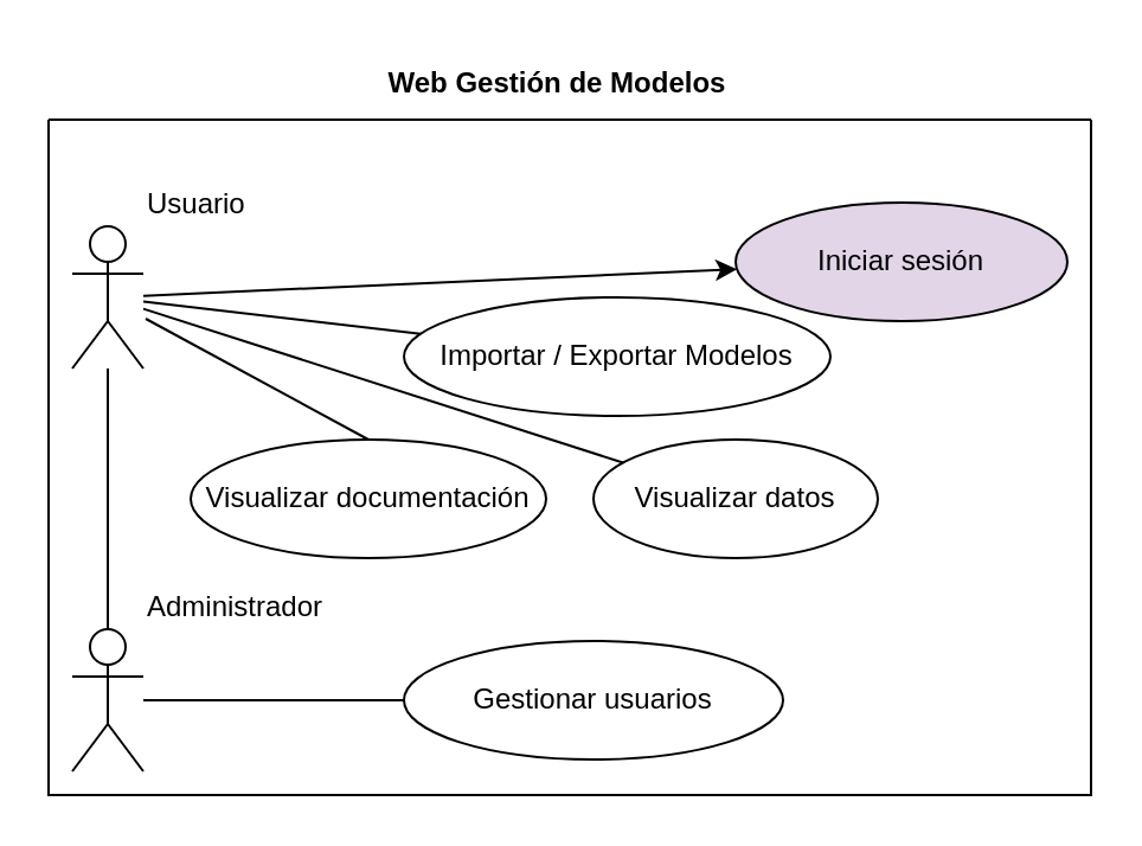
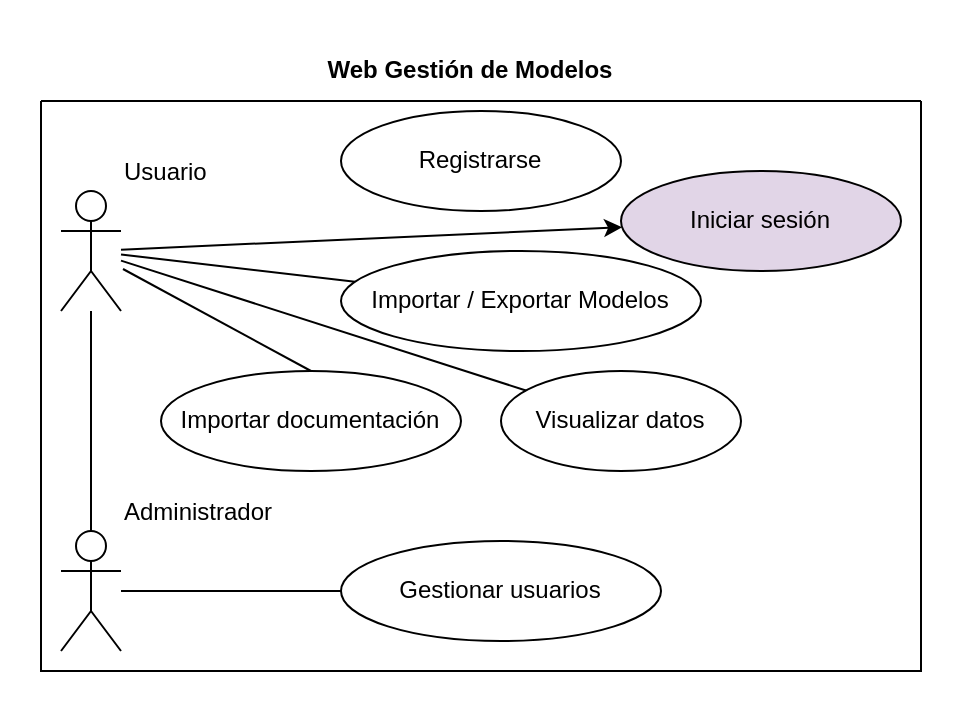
  <mxCell id="0" />
  <mxCell id="1" parent="0" />
  <mxCell id="2" value="Usuario" style="shape=umlActor;verticalLabelPosition=top;verticalAlign=bottom;labelPosition=right;align=left;" parent="1" vertex="1"><mxGeometry x="30" y="95" width="30" height="60" as="geometry" /></mxCell>
  <mxCell id="3" value="Administrador" style="shape=umlActor;verticalLabelPosition=top;verticalAlign=bottom;labelPosition=right;align=left;" parent="1" vertex="1"><mxGeometry x="30" y="265" width="30" height="60" as="geometry" /></mxCell>
+ <mxCell id="4" value="Registrarse" style="ellipse;whiteSpace=wrap;html=1;" parent="1" vertex="1"><mxGeometry x="170" y="55" width="140" height="50" as="geometry" /></mxCell>
  <mxCell id="5" value="Iniciar sesión" style="ellipse;whiteSpace=wrap;html=1;fillColor=#e1d5e7;" parent="1" vertex="1"><mxGeometry x="310" y="85" width="140" height="50" as="geometry" /></mxCell>
  <mxCell id="6" value="Importar / Exportar Modelos" style="ellipse;whiteSpace=wrap;html=1;" parent="1" vertex="1"><mxGeometry x="170" y="125" width="180" height="50" as="geometry" /></mxCell>
  <mxCell id="7" value="Visualizar datos" style="ellipse;whiteSpace=wrap;html=1;" parent="1" vertex="1"><mxGeometry x="250" y="185" width="120" height="50" as="geometry" /></mxCell>
  <mxCell id="8" value="Gestionar usuarios" style="ellipse;whiteSpace=wrap;html=1;" parent="1" vertex="1"><mxGeometry x="170" y="270" width="160" height="50" as="geometry" /></mxCell>
- <mxCell id="9" value="Visualizar documentación" style="ellipse;whiteSpace=wrap;html=1;" parent="1" vertex="1"><mxGeometry x="80" y="185" width="150" height="50" as="geometry" /></mxCell>
+ <mxCell id="9" value="Importar documentación" style="ellipse;whiteSpace=wrap;html=1;" parent="1" vertex="1"><mxGeometry x="80" y="185" width="150" height="50" as="geometry" /></mxCell>
  <mxCell id="10" style="endArrow=classic;" parent="1" source="2" target="5" edge="1"><mxGeometry relative="1" as="geometry" /></mxCell>
  <mxCell id="11" style="endArrow=none;" parent="1" source="2" target="6" edge="1"><mxGeometry relative="1" as="geometry" /></mxCell>
  <mxCell id="12" style="endArrow=none;" parent="1" source="2" target="7" edge="1"><mxGeometry relative="1" as="geometry" /></mxCell>
  <mxCell id="13" style="endArrow=none;" parent="1" source="3" target="8" edge="1"><mxGeometry relative="1" as="geometry" /></mxCell>
  <mxCell id="14" style="endArrow=none;" parent="1" source="3" target="2" edge="1"><mxGeometry relative="1" as="geometry" /></mxCell>
  <mxCell id="15" style="endArrow=none;entryX=0.5;entryY=0;entryDx=0;entryDy=0;" edge="1" parent="1" target="9"><mxGeometry relative="1" as="geometry"><mxPoint x="61" y="134" as="sourcePoint" /><mxPoint x="173.7" y="270.5" as="targetPoint" /></mxGeometry></mxCell>
  <mxCell id="16" value="" style="swimlane;startSize=0;" vertex="1" parent="1"><mxGeometry x="20" y="50" width="440" height="285" as="geometry" /></mxCell>
  <mxCell id="17" value="&lt;b&gt;Web Gestión de Modelos&lt;/b&gt;" style="text;strokeColor=none;align=center;fillColor=none;html=1;verticalAlign=middle;whiteSpace=wrap;rounded=0;" vertex="1" parent="1"><mxGeometry x="160" y="20" width="150" height="30" as="geometry" /></mxCell>
